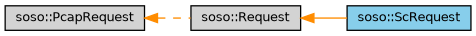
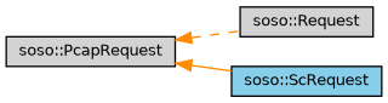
  digraph {
    rankdir=LR
    node [color=black fillcolor=lightgrey fontname=Helvetica fontsize=10 shape=record style=filled]
    edge [color=darkorange dir=back fontname=Helvetica fontsize=10 labelfontname=Helvetica labelfontsize=10]
    n1 [height=0.2 label="soso::Request" width=0.4]
    n2 [fillcolor=skyblue height=0.2 label="soso::ScRequest" width=0.4]
    n3 [height=0.2 label="soso::PcapRequest" width=0.4]
-   n1 -> n2 [style=solid]
+   n3 -> n2 [style=solid]
    n3 -> n1 [style=dashed]
  }
